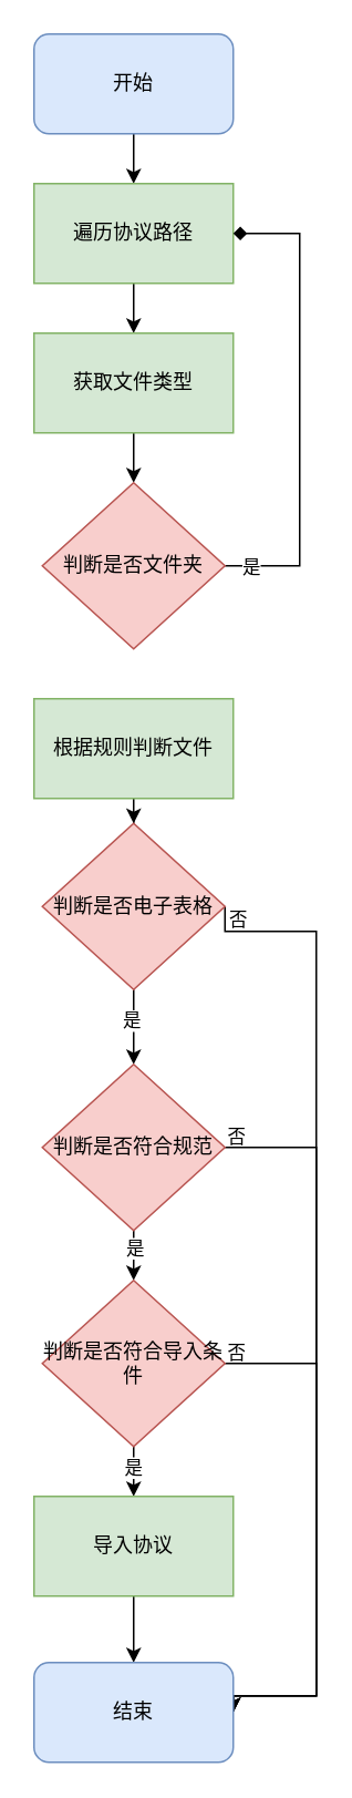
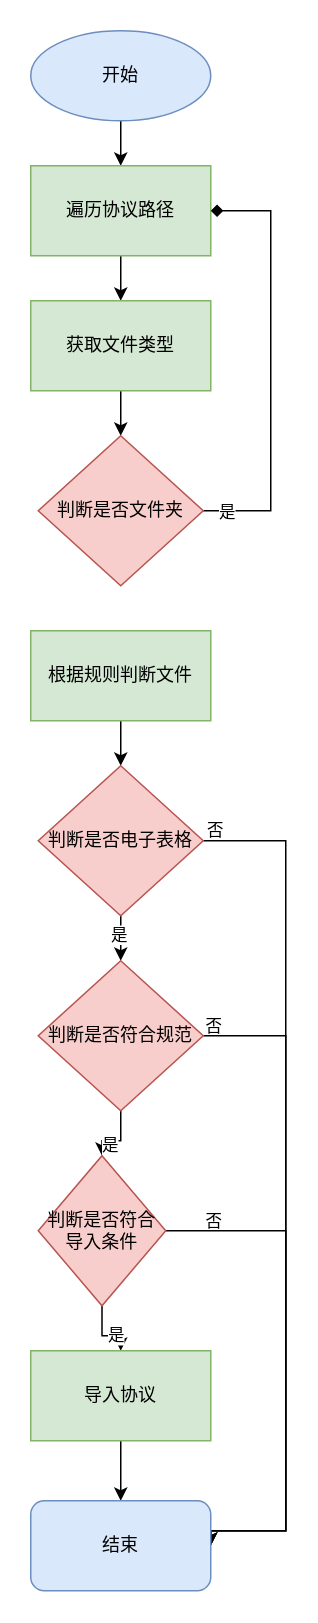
  <mxCell id="0" />
  <mxCell id="1" parent="0" />
  <mxCell id="2" style="edgeStyle=orthogonalEdgeStyle;rounded=0;orthogonalLoop=1;jettySize=auto;html=1;exitX=0.5;exitY=1;exitDx=0;exitDy=0;entryX=0.5;entryY=0;entryDx=0;entryDy=0;" edge="1" parent="1" source="3" target="5"><mxGeometry relative="1" as="geometry" /></mxCell>
- <mxCell id="3" value="开始" style="rounded=1;whiteSpace=wrap;html=1;fillColor=#dae8fc;strokeColor=#6c8ebf;" vertex="1" parent="1"><mxGeometry x="20" y="20" width="120" height="60" as="geometry" /></mxCell>
+ <mxCell id="3" value="开始" style="ellipse;whiteSpace=wrap;html=1;fillColor=#dae8fc;strokeColor=#6c8ebf;" vertex="1" parent="1"><mxGeometry x="20" y="20" width="120" height="60" as="geometry" /></mxCell>
  <mxCell id="4" style="edgeStyle=orthogonalEdgeStyle;rounded=0;orthogonalLoop=1;jettySize=auto;html=1;exitX=0.5;exitY=1;exitDx=0;exitDy=0;entryX=0.5;entryY=0;entryDx=0;entryDy=0;" edge="1" parent="1" source="5" target="7"><mxGeometry relative="1" as="geometry" /></mxCell>
  <mxCell id="5" value="遍历协议路径" style="rounded=0;whiteSpace=wrap;html=1;fillColor=#d5e8d4;strokeColor=#82b366;" vertex="1" parent="1"><mxGeometry x="20" y="110" width="120" height="60" as="geometry" /></mxCell>
  <mxCell id="6" style="edgeStyle=orthogonalEdgeStyle;rounded=0;orthogonalLoop=1;jettySize=auto;html=1;exitX=0.5;exitY=1;exitDx=0;exitDy=0;entryX=0.5;entryY=0;entryDx=0;entryDy=0;" edge="1" parent="1" source="7" target="10"><mxGeometry relative="1" as="geometry" /></mxCell>
  <mxCell id="7" value="获取文件类型" style="rounded=0;whiteSpace=wrap;html=1;fillColor=#d5e8d4;strokeColor=#82b366;" vertex="1" parent="1"><mxGeometry x="20" y="200" width="120" height="60" as="geometry" /></mxCell>
  <mxCell id="8" style="edgeStyle=orthogonalEdgeStyle;rounded=0;orthogonalLoop=1;jettySize=auto;html=1;exitX=1;exitY=0.5;exitDx=0;exitDy=0;entryX=1;entryY=0.5;entryDx=0;entryDy=0;endArrow=diamond;" edge="1" parent="1" source="10" target="5"><mxGeometry relative="1" as="geometry"><Array as="points"><mxPoint x="180" y="340" /><mxPoint x="180" y="140" /></Array></mxGeometry></mxCell>
  <mxCell id="9" value="是" style="edgeLabel;html=1;align=center;verticalAlign=middle;resizable=0;points=[];" vertex="1" connectable="0" parent="8"><mxGeometry x="-0.733" y="2" relative="1" as="geometry"><mxPoint x="-23" y="2" as="offset" /></mxGeometry></mxCell>
  <mxCell id="10" value="判断是否文件夹" style="rhombus;whiteSpace=wrap;html=1;fillColor=#f8cecc;strokeColor=#b85450;" vertex="1" parent="1"><mxGeometry x="25" y="290" width="110" height="100" as="geometry" /></mxCell>
  <mxCell id="11" style="edgeStyle=orthogonalEdgeStyle;rounded=0;orthogonalLoop=1;jettySize=auto;html=1;exitX=0.5;exitY=1;exitDx=0;exitDy=0;" edge="1" parent="1" source="12" target="16"><mxGeometry relative="1" as="geometry" /></mxCell>
  <mxCell id="12" value="根据规则判断文件" style="rounded=0;whiteSpace=wrap;html=1;fillColor=#d5e8d4;strokeColor=#82b366;" vertex="1" parent="1"><mxGeometry x="20" y="420" width="120" height="60" as="geometry" /></mxCell>
  <mxCell id="13" style="edgeStyle=orthogonalEdgeStyle;rounded=0;orthogonalLoop=1;jettySize=auto;html=1;exitX=0.5;exitY=1;exitDx=0;exitDy=0;entryX=0.5;entryY=0;entryDx=0;entryDy=0;" edge="1" parent="1" source="16"><mxGeometry relative="1" as="geometry"><mxPoint x="80" y="640" as="targetPoint" /></mxGeometry></mxCell>
  <mxCell id="14" value="是" style="edgeLabel;html=1;align=center;verticalAlign=middle;resizable=0;points=[];" vertex="1" connectable="0" parent="13"><mxGeometry x="-0.2" y="-2" relative="1" as="geometry"><mxPoint as="offset" /></mxGeometry></mxCell>
  <mxCell id="15" style="edgeStyle=orthogonalEdgeStyle;rounded=0;orthogonalLoop=1;jettySize=auto;html=1;exitX=1;exitY=0.5;exitDx=0;exitDy=0;entryX=1;entryY=0.5;entryDx=0;entryDy=0;" edge="1" parent="1" source="16" target="27"><mxGeometry relative="1" as="geometry"><Array as="points"><mxPoint x="190" y="560" /><mxPoint x="190" y="1020" /></Array></mxGeometry></mxCell>
- <mxCell id="16" value="判断是否电子表格" style="rhombus;whiteSpace=wrap;html=1;fillColor=#f8cecc;strokeColor=#b85450;" vertex="1" parent="1"><mxGeometry x="25" y="495" width="110" height="100" as="geometry" /></mxCell>
+ <mxCell id="16" value="判断是否电子表格" style="rhombus;whiteSpace=wrap;html=1;fillColor=#f8cecc;strokeColor=#b85450;" vertex="1" parent="1"><mxGeometry x="25" y="510" width="110" height="100" as="geometry" /></mxCell>
  <mxCell id="17" style="edgeStyle=orthogonalEdgeStyle;rounded=0;orthogonalLoop=1;jettySize=auto;html=1;exitX=0.5;exitY=1;exitDx=0;exitDy=0;" edge="1" parent="1" source="20" target="24"><mxGeometry relative="1" as="geometry" /></mxCell>
  <mxCell id="18" value="是" style="edgeLabel;html=1;align=center;verticalAlign=middle;resizable=0;points=[];" vertex="1" connectable="0" parent="17"><mxGeometry x="0.2" y="2" relative="1" as="geometry"><mxPoint x="-2" as="offset" /></mxGeometry></mxCell>
  <mxCell id="19" style="edgeStyle=orthogonalEdgeStyle;rounded=0;orthogonalLoop=1;jettySize=auto;html=1;exitX=1;exitY=0.5;exitDx=0;exitDy=0;entryX=1;entryY=0.5;entryDx=0;entryDy=0;" edge="1" parent="1" source="20" target="27"><mxGeometry relative="1" as="geometry"><Array as="points"><mxPoint x="190" y="690" /><mxPoint x="190" y="1020" /></Array></mxGeometry></mxCell>
  <mxCell id="20" value="判断是否符合规范" style="rhombus;whiteSpace=wrap;html=1;fillColor=#f8cecc;strokeColor=#b85450;" vertex="1" parent="1"><mxGeometry x="25" y="640" width="110" height="100" as="geometry" /></mxCell>
  <mxCell id="21" style="edgeStyle=orthogonalEdgeStyle;rounded=0;orthogonalLoop=1;jettySize=auto;html=1;exitX=0.5;exitY=1;exitDx=0;exitDy=0;" edge="1" parent="1" source="24" target="26"><mxGeometry relative="1" as="geometry" /></mxCell>
  <mxCell id="22" value="是" style="edgeLabel;html=1;align=center;verticalAlign=middle;resizable=0;points=[];" vertex="1" connectable="0" parent="21"><mxGeometry x="0.36" y="-1" relative="1" as="geometry"><mxPoint y="-2" as="offset" /></mxGeometry></mxCell>
  <mxCell id="23" style="edgeStyle=orthogonalEdgeStyle;rounded=0;orthogonalLoop=1;jettySize=auto;html=1;exitX=1;exitY=0.5;exitDx=0;exitDy=0;entryX=1;entryY=0.5;entryDx=0;entryDy=0;" edge="1" parent="1" source="24" target="27"><mxGeometry relative="1" as="geometry"><Array as="points"><mxPoint x="190" y="820" /><mxPoint x="190" y="1020" /></Array></mxGeometry></mxCell>
- <mxCell id="24" value="判断是否符合导入条件" style="rhombus;whiteSpace=wrap;html=1;fillColor=#f8cecc;strokeColor=#b85450;" vertex="1" parent="1"><mxGeometry x="25" y="770" width="110" height="100" as="geometry" /></mxCell>
+ <mxCell id="24" value="判断是否符合导入条件" style="rhombus;whiteSpace=wrap;html=1;fillColor=#f8cecc;strokeColor=#b85450;" vertex="1" parent="1"><mxGeometry x="25" y="770" width="85" height="100" as="geometry" /></mxCell>
  <mxCell id="25" style="edgeStyle=orthogonalEdgeStyle;rounded=0;orthogonalLoop=1;jettySize=auto;html=1;exitX=0.5;exitY=1;exitDx=0;exitDy=0;" edge="1" parent="1" source="26" target="27"><mxGeometry relative="1" as="geometry" /></mxCell>
  <mxCell id="26" value="导入协议" style="rounded=0;whiteSpace=wrap;html=1;fillColor=#d5e8d4;strokeColor=#82b366;" vertex="1" parent="1"><mxGeometry x="20" y="900" width="120" height="60" as="geometry" /></mxCell>
  <mxCell id="27" value="结束" style="rounded=1;whiteSpace=wrap;html=1;fillColor=#dae8fc;strokeColor=#6c8ebf;" vertex="1" parent="1"><mxGeometry x="20" y="1000" width="120" height="60" as="geometry" /></mxCell>
  <mxCell id="28" value="否" style="edgeLabel;html=1;align=center;verticalAlign=middle;resizable=0;points=[];" vertex="1" connectable="0" parent="1"><mxGeometry x="94" y="620" as="geometry"><mxPoint x="48" y="-68" as="offset" /></mxGeometry></mxCell>
  <mxCell id="29" value="&lt;span style=&quot;color: rgb(0, 0, 0); font-family: Helvetica; font-size: 11px; font-style: normal; font-variant-ligatures: normal; font-variant-caps: normal; font-weight: 400; letter-spacing: normal; orphans: 2; text-align: center; text-indent: 0px; text-transform: none; widows: 2; word-spacing: 0px; -webkit-text-stroke-width: 0px; white-space: nowrap; background-color: rgb(255, 255, 255); text-decoration-thickness: initial; text-decoration-style: initial; text-decoration-color: initial; display: inline !important; float: none;&quot;&gt;否&lt;/span&gt;" style="text;whiteSpace=wrap;html=1;" vertex="1" parent="1"><mxGeometry x="135" y="670" width="40" height="40" as="geometry" /></mxCell>
  <mxCell id="30" value="&lt;span style=&quot;color: rgb(0, 0, 0); font-family: Helvetica; font-size: 11px; font-style: normal; font-variant-ligatures: normal; font-variant-caps: normal; font-weight: 400; letter-spacing: normal; orphans: 2; text-align: center; text-indent: 0px; text-transform: none; widows: 2; word-spacing: 0px; -webkit-text-stroke-width: 0px; white-space: nowrap; background-color: rgb(255, 255, 255); text-decoration-thickness: initial; text-decoration-style: initial; text-decoration-color: initial; display: inline !important; float: none;&quot;&gt;否&lt;/span&gt;" style="text;whiteSpace=wrap;html=1;" vertex="1" parent="1"><mxGeometry x="135" y="800" width="40" height="40" as="geometry" /></mxCell>
